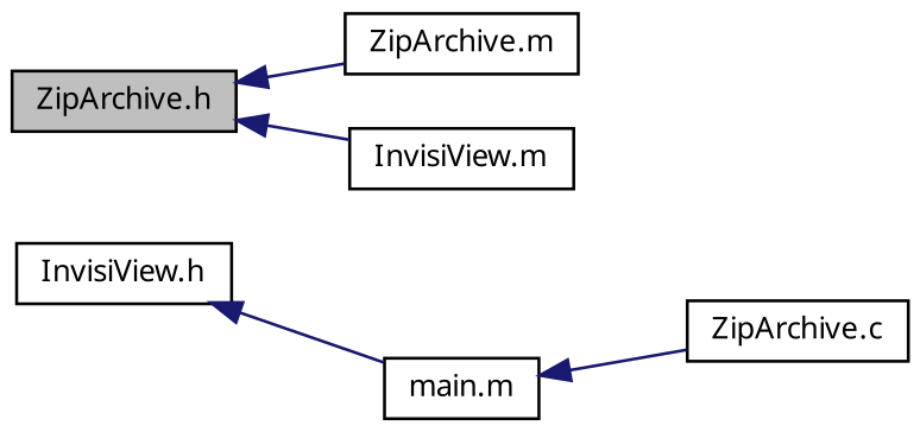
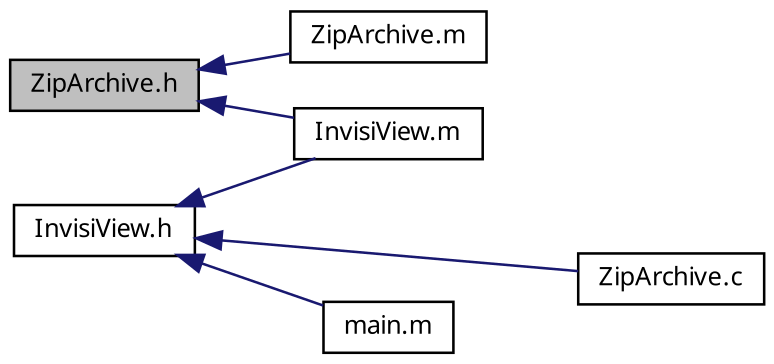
  digraph {
    rankdir=LR
    node [color=black fillcolor=white fontname="FreeSans.ttf" fontsize=10 shape=record style=filled]
    edge [color=midnightblue dir=back fontname="FreeSans.ttf" fontsize=10 labelfontname="FreeSans.ttf" labelfontsize=10 style=solid]
    n1 [fillcolor=grey75 fontcolor=black height=0.2 label="ZipArchive.h" width=0.4]
    n2 [height=0.2 label="ZipArchive.m" width=0.4]
    n3 [height=0.2 label="InvisiView.m" width=0.4]
    n4 [height=0.2 label="InvisiView.h" width=0.4]
    n5 [height=0.2 label="ZipArchive.c" width=0.4]
    n6 [height=0.2 label="main.m" width=0.4]
    n1 -> n2
    n1 -> n3
-   n6 -> n5
+   n4 -> n3
+   n4 -> n5
    n4 -> n6
  }
